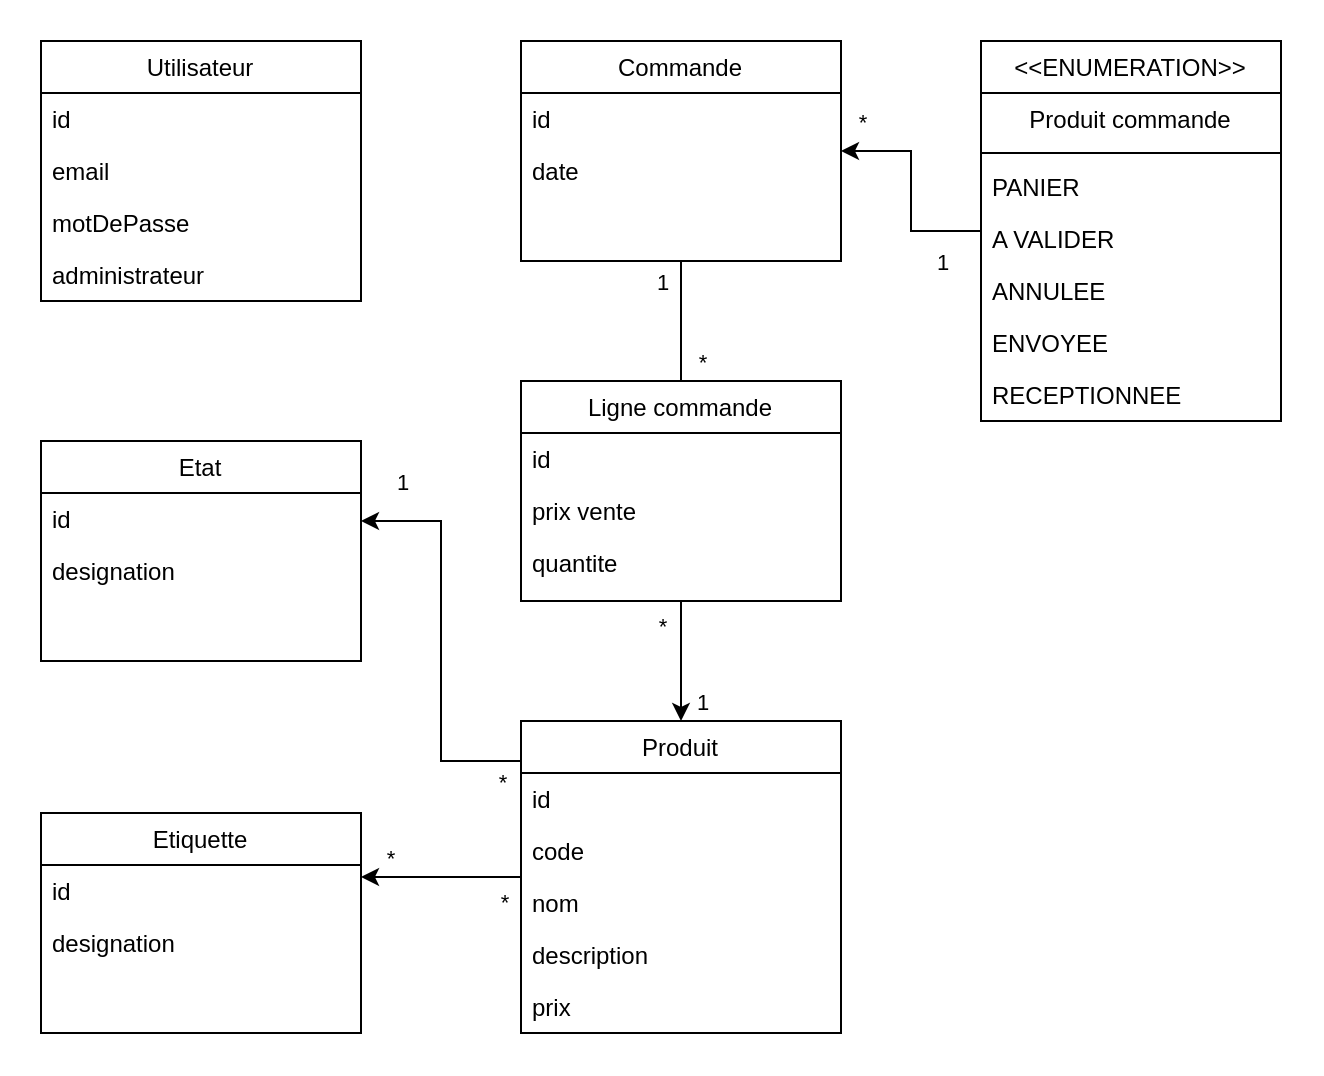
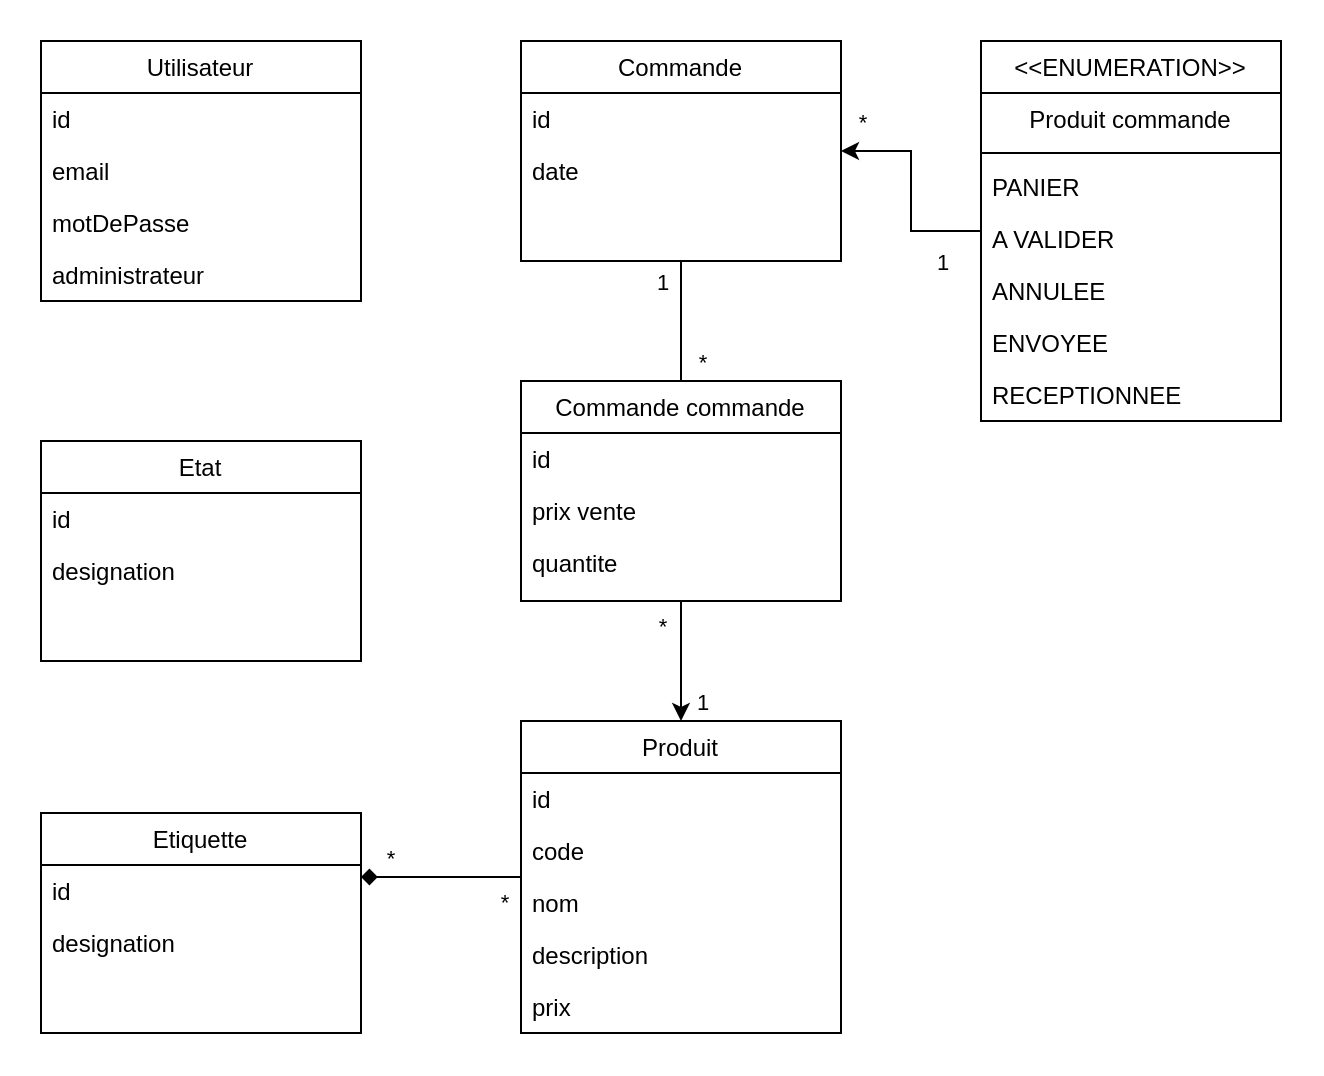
  <mxCell id="0" />
  <mxCell id="1" parent="0" />
  <mxCell id="2" value="Utilisateur" style="swimlane;fontStyle=0;align=center;verticalAlign=top;childLayout=stackLayout;horizontal=1;startSize=26;horizontalStack=0;resizeParent=1;resizeLast=0;collapsible=1;marginBottom=0;rounded=0;shadow=0;strokeWidth=1;" parent="1" vertex="1"><mxGeometry x="20" y="20" width="160" height="130" as="geometry"><mxRectangle x="230" y="140" width="160" height="26" as="alternateBounds" /></mxGeometry></mxCell>
  <mxCell id="3" value="id" style="text;align=left;verticalAlign=top;spacingLeft=4;spacingRight=4;overflow=hidden;rotatable=0;points=[[0,0.5],[1,0.5]];portConstraint=eastwest;" parent="2" vertex="1"><mxGeometry y="26" width="160" height="26" as="geometry" /></mxCell>
  <mxCell id="4" value="email" style="text;align=left;verticalAlign=top;spacingLeft=4;spacingRight=4;overflow=hidden;rotatable=0;points=[[0,0.5],[1,0.5]];portConstraint=eastwest;rounded=0;shadow=0;html=0;" parent="2" vertex="1"><mxGeometry y="52" width="160" height="26" as="geometry" /></mxCell>
  <mxCell id="5" value="motDePasse" style="text;align=left;verticalAlign=top;spacingLeft=4;spacingRight=4;overflow=hidden;rotatable=0;points=[[0,0.5],[1,0.5]];portConstraint=eastwest;rounded=0;shadow=0;html=0;" vertex="1" parent="2"><mxGeometry y="78" width="160" height="26" as="geometry" /></mxCell>
  <mxCell id="6" value="administrateur" style="text;align=left;verticalAlign=top;spacingLeft=4;spacingRight=4;overflow=hidden;rotatable=0;points=[[0,0.5],[1,0.5]];portConstraint=eastwest;rounded=0;shadow=0;html=0;" parent="2" vertex="1"><mxGeometry y="104" width="160" height="26" as="geometry" /></mxCell>
  <mxCell id="7" style="edgeStyle=orthogonalEdgeStyle;rounded=0;orthogonalLoop=1;jettySize=auto;html=1;endArrow=none;startFill=0;" edge="1" parent="1" source="10" target="16"><mxGeometry relative="1" as="geometry" /></mxCell>
  <mxCell id="8" value="*" style="edgeLabel;html=1;align=center;verticalAlign=middle;resizable=0;points=[];" vertex="1" connectable="0" parent="7"><mxGeometry x="-0.6" y="-2" relative="1" as="geometry"><mxPoint x="12" y="38" as="offset" /></mxGeometry></mxCell>
  <mxCell id="9" value="1" style="edgeLabel;html=1;align=center;verticalAlign=middle;resizable=0;points=[];" vertex="1" connectable="0" parent="7"><mxGeometry x="-0.533" y="3" relative="1" as="geometry"><mxPoint x="-13" y="-4" as="offset" /></mxGeometry></mxCell>
  <mxCell id="10" value="Commande" style="swimlane;fontStyle=0;align=center;verticalAlign=top;childLayout=stackLayout;horizontal=1;startSize=26;horizontalStack=0;resizeParent=1;resizeLast=0;collapsible=1;marginBottom=0;rounded=0;shadow=0;strokeWidth=1;" vertex="1" parent="1"><mxGeometry x="260" y="20" width="160" height="110" as="geometry"><mxRectangle x="230" y="140" width="160" height="26" as="alternateBounds" /></mxGeometry></mxCell>
  <mxCell id="11" value="id" style="text;align=left;verticalAlign=top;spacingLeft=4;spacingRight=4;overflow=hidden;rotatable=0;points=[[0,0.5],[1,0.5]];portConstraint=eastwest;" vertex="1" parent="10"><mxGeometry y="26" width="160" height="26" as="geometry" /></mxCell>
  <mxCell id="12" value="date" style="text;align=left;verticalAlign=top;spacingLeft=4;spacingRight=4;overflow=hidden;rotatable=0;points=[[0,0.5],[1,0.5]];portConstraint=eastwest;rounded=0;shadow=0;html=0;" vertex="1" parent="10"><mxGeometry y="52" width="160" height="26" as="geometry" /></mxCell>
  <mxCell id="13" style="edgeStyle=orthogonalEdgeStyle;rounded=0;orthogonalLoop=1;jettySize=auto;html=1;" edge="1" parent="1" source="16" target="26"><mxGeometry relative="1" as="geometry" /></mxCell>
  <mxCell id="14" value="1" style="edgeLabel;html=1;align=center;verticalAlign=middle;resizable=0;points=[];" vertex="1" connectable="0" parent="13"><mxGeometry x="0.267" y="5" relative="1" as="geometry"><mxPoint x="5" y="12" as="offset" /></mxGeometry></mxCell>
  <mxCell id="15" value="*" style="edgeLabel;html=1;align=center;verticalAlign=middle;resizable=0;points=[];" vertex="1" connectable="0" parent="13"><mxGeometry x="-0.6" y="4" relative="1" as="geometry"><mxPoint x="-14" as="offset" /></mxGeometry></mxCell>
- <mxCell id="16" value="Ligne commande" style="swimlane;fontStyle=0;align=center;verticalAlign=top;childLayout=stackLayout;horizontal=1;startSize=26;horizontalStack=0;resizeParent=1;resizeLast=0;collapsible=1;marginBottom=0;rounded=0;shadow=0;strokeWidth=1;" vertex="1" parent="1"><mxGeometry x="260" y="190" width="160" height="110" as="geometry"><mxRectangle x="230" y="140" width="160" height="26" as="alternateBounds" /></mxGeometry></mxCell>
+ <mxCell id="16" value="Commande commande" style="swimlane;fontStyle=0;align=center;verticalAlign=top;childLayout=stackLayout;horizontal=1;startSize=26;horizontalStack=0;resizeParent=1;resizeLast=0;collapsible=1;marginBottom=0;rounded=0;shadow=0;strokeWidth=1;" vertex="1" parent="1"><mxGeometry x="260" y="190" width="160" height="110" as="geometry"><mxRectangle x="230" y="140" width="160" height="26" as="alternateBounds" /></mxGeometry></mxCell>
  <mxCell id="17" value="id" style="text;align=left;verticalAlign=top;spacingLeft=4;spacingRight=4;overflow=hidden;rotatable=0;points=[[0,0.5],[1,0.5]];portConstraint=eastwest;" vertex="1" parent="16"><mxGeometry y="26" width="160" height="26" as="geometry" /></mxCell>
  <mxCell id="18" value="prix vente" style="text;align=left;verticalAlign=top;spacingLeft=4;spacingRight=4;overflow=hidden;rotatable=0;points=[[0,0.5],[1,0.5]];portConstraint=eastwest;rounded=0;shadow=0;html=0;" vertex="1" parent="16"><mxGeometry y="52" width="160" height="26" as="geometry" /></mxCell>
  <mxCell id="19" value="quantite" style="text;align=left;verticalAlign=top;spacingLeft=4;spacingRight=4;overflow=hidden;rotatable=0;points=[[0,0.5],[1,0.5]];portConstraint=eastwest;rounded=0;shadow=0;html=0;" vertex="1" parent="16"><mxGeometry y="78" width="160" height="26" as="geometry" /></mxCell>
- <mxCell id="20" style="edgeStyle=orthogonalEdgeStyle;rounded=0;orthogonalLoop=1;jettySize=auto;html=1;" edge="1" parent="1" source="26" target="32"><mxGeometry relative="1" as="geometry"><Array as="points"><mxPoint x="220" y="380" /><mxPoint x="220" y="260" /></Array></mxGeometry></mxCell>
- <mxCell id="21" value="*" style="edgeLabel;html=1;align=center;verticalAlign=middle;resizable=0;points=[];" vertex="1" connectable="0" parent="20"><mxGeometry x="-0.809" y="-3" relative="1" as="geometry"><mxPoint x="9" y="13" as="offset" /></mxGeometry></mxCell>
- <mxCell id="22" value="1" style="edgeLabel;html=1;align=center;verticalAlign=middle;resizable=0;points=[];" vertex="1" connectable="0" parent="20"><mxGeometry x="0.496" y="-1" relative="1" as="geometry"><mxPoint x="-21" y="-30" as="offset" /></mxGeometry></mxCell>
- <mxCell id="23" style="edgeStyle=orthogonalEdgeStyle;rounded=0;orthogonalLoop=1;jettySize=auto;html=1;" edge="1" parent="1" source="26" target="35"><mxGeometry relative="1" as="geometry"><Array as="points"><mxPoint x="180" y="438" /><mxPoint x="180" y="438" /></Array></mxGeometry></mxCell>
+ <mxCell id="23" style="edgeStyle=orthogonalEdgeStyle;rounded=0;orthogonalLoop=1;jettySize=auto;html=1;endArrow=diamond;" edge="1" parent="1" source="26" target="35"><mxGeometry relative="1" as="geometry"><Array as="points"><mxPoint x="180" y="438" /><mxPoint x="180" y="438" /></Array></mxGeometry></mxCell>
  <mxCell id="24" value="*" style="edgeLabel;html=1;align=center;verticalAlign=middle;resizable=0;points=[];" vertex="1" connectable="0" parent="23"><mxGeometry x="-0.3" y="-5" relative="1" as="geometry"><mxPoint x="19" y="17" as="offset" /></mxGeometry></mxCell>
  <mxCell id="25" value="*" style="edgeLabel;html=1;align=center;verticalAlign=middle;resizable=0;points=[];" vertex="1" connectable="0" parent="23"><mxGeometry x="0.575" relative="1" as="geometry"><mxPoint x="-3" y="-10" as="offset" /></mxGeometry></mxCell>
  <mxCell id="26" value="Produit" style="swimlane;fontStyle=0;align=center;verticalAlign=top;childLayout=stackLayout;horizontal=1;startSize=26;horizontalStack=0;resizeParent=1;resizeLast=0;collapsible=1;marginBottom=0;rounded=0;shadow=0;strokeWidth=1;" vertex="1" parent="1"><mxGeometry x="260" y="360" width="160" height="156" as="geometry"><mxRectangle x="230" y="140" width="160" height="26" as="alternateBounds" /></mxGeometry></mxCell>
  <mxCell id="27" value="id" style="text;align=left;verticalAlign=top;spacingLeft=4;spacingRight=4;overflow=hidden;rotatable=0;points=[[0,0.5],[1,0.5]];portConstraint=eastwest;" vertex="1" parent="26"><mxGeometry y="26" width="160" height="26" as="geometry" /></mxCell>
  <mxCell id="28" value="code" style="text;align=left;verticalAlign=top;spacingLeft=4;spacingRight=4;overflow=hidden;rotatable=0;points=[[0,0.5],[1,0.5]];portConstraint=eastwest;rounded=0;shadow=0;html=0;" vertex="1" parent="26"><mxGeometry y="52" width="160" height="26" as="geometry" /></mxCell>
  <mxCell id="29" value="nom" style="text;align=left;verticalAlign=top;spacingLeft=4;spacingRight=4;overflow=hidden;rotatable=0;points=[[0,0.5],[1,0.5]];portConstraint=eastwest;rounded=0;shadow=0;html=0;" vertex="1" parent="26"><mxGeometry y="78" width="160" height="26" as="geometry" /></mxCell>
  <mxCell id="30" value="description" style="text;align=left;verticalAlign=top;spacingLeft=4;spacingRight=4;overflow=hidden;rotatable=0;points=[[0,0.5],[1,0.5]];portConstraint=eastwest;rounded=0;shadow=0;html=0;" vertex="1" parent="26"><mxGeometry y="104" width="160" height="26" as="geometry" /></mxCell>
  <mxCell id="31" value="prix" style="text;align=left;verticalAlign=top;spacingLeft=4;spacingRight=4;overflow=hidden;rotatable=0;points=[[0,0.5],[1,0.5]];portConstraint=eastwest;rounded=0;shadow=0;html=0;" vertex="1" parent="26"><mxGeometry y="130" width="160" height="26" as="geometry" /></mxCell>
  <mxCell id="32" value="Etat" style="swimlane;fontStyle=0;align=center;verticalAlign=top;childLayout=stackLayout;horizontal=1;startSize=26;horizontalStack=0;resizeParent=1;resizeLast=0;collapsible=1;marginBottom=0;rounded=0;shadow=0;strokeWidth=1;" vertex="1" parent="1"><mxGeometry x="20" y="220" width="160" height="110" as="geometry"><mxRectangle x="230" y="140" width="160" height="26" as="alternateBounds" /></mxGeometry></mxCell>
  <mxCell id="33" value="id" style="text;align=left;verticalAlign=top;spacingLeft=4;spacingRight=4;overflow=hidden;rotatable=0;points=[[0,0.5],[1,0.5]];portConstraint=eastwest;" vertex="1" parent="32"><mxGeometry y="26" width="160" height="26" as="geometry" /></mxCell>
  <mxCell id="34" value="designation" style="text;align=left;verticalAlign=top;spacingLeft=4;spacingRight=4;overflow=hidden;rotatable=0;points=[[0,0.5],[1,0.5]];portConstraint=eastwest;rounded=0;shadow=0;html=0;" vertex="1" parent="32"><mxGeometry y="52" width="160" height="26" as="geometry" /></mxCell>
  <mxCell id="35" value="Etiquette" style="swimlane;fontStyle=0;align=center;verticalAlign=top;childLayout=stackLayout;horizontal=1;startSize=26;horizontalStack=0;resizeParent=1;resizeLast=0;collapsible=1;marginBottom=0;rounded=0;shadow=0;strokeWidth=1;" vertex="1" parent="1"><mxGeometry x="20" y="406" width="160" height="110" as="geometry"><mxRectangle x="230" y="140" width="160" height="26" as="alternateBounds" /></mxGeometry></mxCell>
  <mxCell id="36" value="id" style="text;align=left;verticalAlign=top;spacingLeft=4;spacingRight=4;overflow=hidden;rotatable=0;points=[[0,0.5],[1,0.5]];portConstraint=eastwest;" vertex="1" parent="35"><mxGeometry y="26" width="160" height="26" as="geometry" /></mxCell>
  <mxCell id="37" value="designation" style="text;align=left;verticalAlign=top;spacingLeft=4;spacingRight=4;overflow=hidden;rotatable=0;points=[[0,0.5],[1,0.5]];portConstraint=eastwest;rounded=0;shadow=0;html=0;" vertex="1" parent="35"><mxGeometry y="52" width="160" height="26" as="geometry" /></mxCell>
  <mxCell id="38" style="edgeStyle=orthogonalEdgeStyle;rounded=0;orthogonalLoop=1;jettySize=auto;html=1;" edge="1" parent="1" source="41" target="10"><mxGeometry relative="1" as="geometry" /></mxCell>
  <mxCell id="39" value="1" style="edgeLabel;html=1;align=center;verticalAlign=middle;resizable=0;points=[];" vertex="1" connectable="0" parent="38"><mxGeometry x="-0.325" y="-4" relative="1" as="geometry"><mxPoint x="11" y="17" as="offset" /></mxGeometry></mxCell>
  <mxCell id="40" value="*" style="edgeLabel;html=1;align=center;verticalAlign=middle;resizable=0;points=[];" vertex="1" connectable="0" parent="38"><mxGeometry x="0.6" y="1" relative="1" as="geometry"><mxPoint x="-12" y="-16" as="offset" /></mxGeometry></mxCell>
  <mxCell id="41" value="&lt;&lt;ENUMERATION&gt;&gt;" style="swimlane;fontStyle=0;align=center;verticalAlign=top;childLayout=stackLayout;horizontal=1;startSize=26;horizontalStack=0;resizeParent=1;resizeLast=0;collapsible=1;marginBottom=0;rounded=0;shadow=0;strokeWidth=1;" vertex="1" parent="1"><mxGeometry x="490" y="20" width="150" height="190" as="geometry"><mxRectangle x="230" y="140" width="160" height="26" as="alternateBounds" /></mxGeometry></mxCell>
  <mxCell id="42" value="Produit commande" style="text;align=center;verticalAlign=top;spacingLeft=4;spacingRight=4;overflow=hidden;rotatable=0;points=[[0,0.5],[1,0.5]];portConstraint=eastwest;rounded=0;shadow=0;html=0;" vertex="1" parent="41"><mxGeometry y="26" width="150" height="26" as="geometry" /></mxCell>
  <mxCell id="43" value="" style="line;strokeWidth=1;fillColor=none;align=left;verticalAlign=middle;spacingTop=-1;spacingLeft=3;spacingRight=3;rotatable=0;labelPosition=right;points=[];portConstraint=eastwest;strokeColor=inherit;" vertex="1" parent="41"><mxGeometry y="52" width="150" height="8" as="geometry" /></mxCell>
  <mxCell id="44" value="PANIER" style="text;align=left;verticalAlign=top;spacingLeft=4;spacingRight=4;overflow=hidden;rotatable=0;points=[[0,0.5],[1,0.5]];portConstraint=eastwest;rounded=0;shadow=0;html=0;" vertex="1" parent="41"><mxGeometry y="60" width="150" height="26" as="geometry" /></mxCell>
  <mxCell id="45" value="A VALIDER" style="text;align=left;verticalAlign=top;spacingLeft=4;spacingRight=4;overflow=hidden;rotatable=0;points=[[0,0.5],[1,0.5]];portConstraint=eastwest;rounded=0;shadow=0;html=0;" vertex="1" parent="41"><mxGeometry y="86" width="150" height="26" as="geometry" /></mxCell>
  <mxCell id="46" value="ANNULEE" style="text;align=left;verticalAlign=top;spacingLeft=4;spacingRight=4;overflow=hidden;rotatable=0;points=[[0,0.5],[1,0.5]];portConstraint=eastwest;rounded=0;shadow=0;html=0;" vertex="1" parent="41"><mxGeometry y="112" width="150" height="26" as="geometry" /></mxCell>
  <mxCell id="47" value="ENVOYEE" style="text;align=left;verticalAlign=top;spacingLeft=4;spacingRight=4;overflow=hidden;rotatable=0;points=[[0,0.5],[1,0.5]];portConstraint=eastwest;rounded=0;shadow=0;html=0;" vertex="1" parent="41"><mxGeometry y="138" width="150" height="26" as="geometry" /></mxCell>
  <mxCell id="48" value="RECEPTIONNEE" style="text;align=left;verticalAlign=top;spacingLeft=4;spacingRight=4;overflow=hidden;rotatable=0;points=[[0,0.5],[1,0.5]];portConstraint=eastwest;rounded=0;shadow=0;html=0;" vertex="1" parent="41"><mxGeometry y="164" width="150" height="26" as="geometry" /></mxCell>
